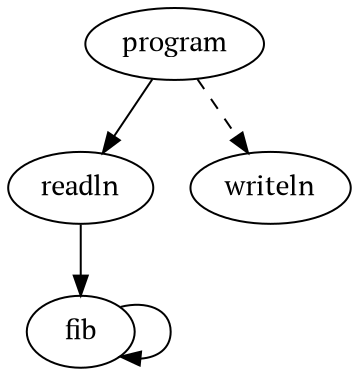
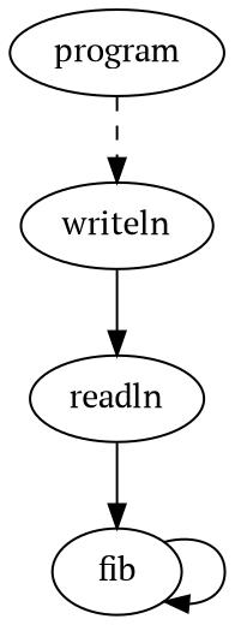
  digraph {
    fontname="PT Serif"
    node [fontname="PT Serif"]
    edge [fontname="PT Serif"]
    program
    readln
    writeln
    fib
-   program -> readln
+   writeln -> readln
    program -> writeln [style=dashed]
    readln -> fib
    fib -> fib
  }
